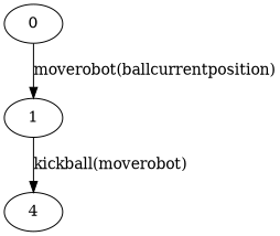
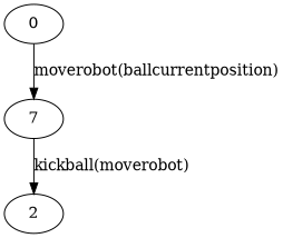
  strict digraph {
    fontname="DejaVu Serif"
    node [color=black fontname="DejaVu Serif"]
    edge [color=black fontname="DejaVu Serif"]
    0
-   1
-   2 [label=4]
+   1 [label=7]
+   2
    0 -> 1 [label="moverobot(ballcurrentposition)"]
    1 -> 2 [label="kickball(moverobot)"]
  }
